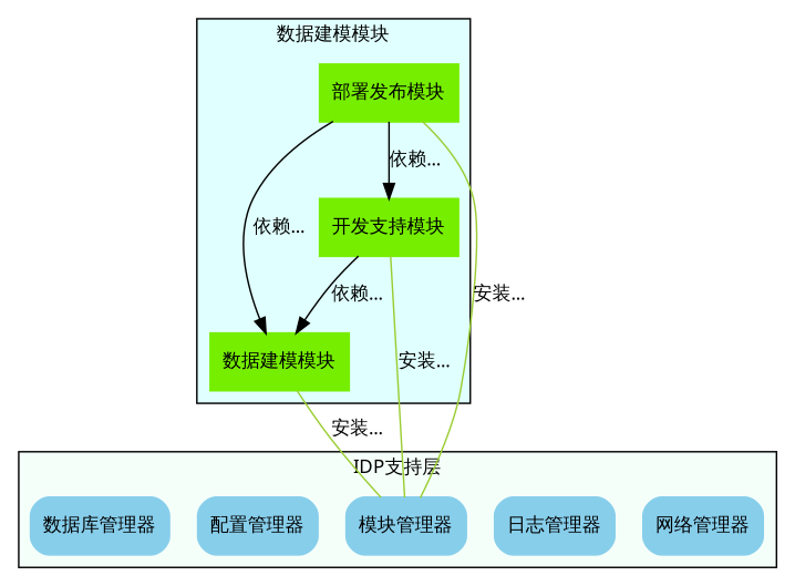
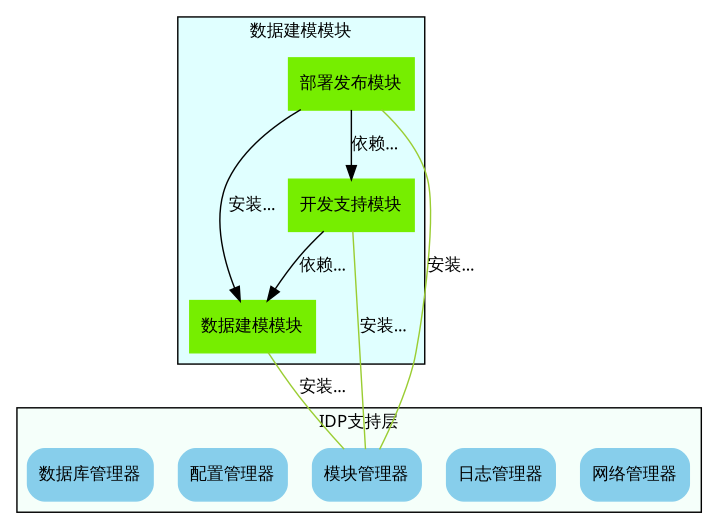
  digraph {
    fontname="Microsoft YaHei"
    fontsize=12
    rankdir=TB
    node [color=skyblue fontname="Microsoft YaHei" fontsize=12 shape=Mrecord style=filled]
    edge [fontname="Microsoft YaHei" fontsize=12]
    n1 [label="网络管理器"]
    n2 [label="日志管理器"]
    n3 [label="模块管理器"]
    n4 [label="配置管理器"]
    n5 [label="数据库管理器"]
    n6 [color=chartreuse2 label="开发支持模块" shape=record]
    n7 [color=chartreuse2 label="数据建模模块" shape=record]
    n8 [color=chartreuse2 label="部署发布模块" shape=record]
    subgraph cluster_1 {
      bgcolor=mintcream
      label="IDP支持层"
      n1
      n2
      n3
      n4
      n5
    }
    subgraph cluster_2 {
      bgcolor=lightcyan
      label="数据建模模块"
      n6
      n7
      n8
    }
    n6 -> n3 [arrowhead=none color=yellowgreen label="安装..."]
    n6 -> n7 [label="依赖..."]
    n7 -> n3 [arrowhead=none color=yellowgreen label="安装..."]
    n8 -> n3 [arrowhead=none color=yellowgreen label="安装..."]
    n8 -> n6 [label="依赖..."]
-   n8 -> n7 [label="依赖..."]
+   n8 -> n7 [label="安装..."]
  }
